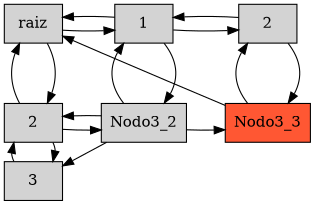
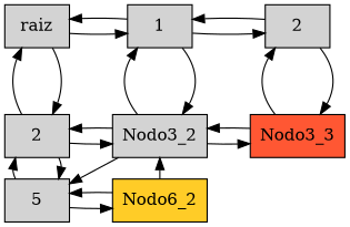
  digraph {
    rankdir=LR
    node [group=0 shape=box style=filled]
    n1 [label=raiz]
    n2 [group=3 label=2]
-   n3 [group=6 label=3]
+   n3 [group=6 label=5]
    n4 [label=1]
    Nodo3_2 [fillcolor=lightgrey group=3]
+   Nodo6_2 [fillcolor="#FFCC27" group=6]
    n7 [label=2]
    Nodo3_3 [fillcolor="#FF5733" group=3]
    subgraph sub_1 {
      rank=same
      n1
      n2
      n3
    }
    subgraph sub_2 {
      rank=same
      n4
      Nodo3_2
+     Nodo6_2
    }
    subgraph sub_3 {
      rank=same
      n7
      Nodo3_3
    }
    n1 -> n2
    n1 -> n2 [dir=back]
    n1 -> n4
    n1 -> n4 [dir=back]
    n2 -> n3
    n2 -> n3 [dir=back]
    n2 -> Nodo3_2
    n2 -> Nodo3_2 [dir=back]
+   n3 -> Nodo6_2
+   n3 -> Nodo6_2 [dir=back]
    n4 -> Nodo3_2
    n4 -> Nodo3_2 [dir=back]
    n4 -> n7
    n4 -> n7 [dir=back]
    Nodo3_2 -> n3
+   Nodo3_2 -> Nodo6_2 [dir=back]
    Nodo3_2 -> Nodo3_3
-   n1 -> Nodo3_3 [dir=back]
+   Nodo3_2 -> Nodo3_3 [dir=back]
    n7 -> Nodo3_3
    n7 -> Nodo3_3 [dir=back]
  }
